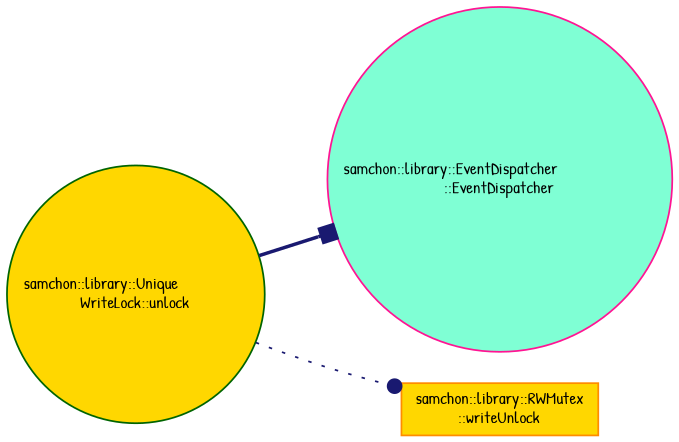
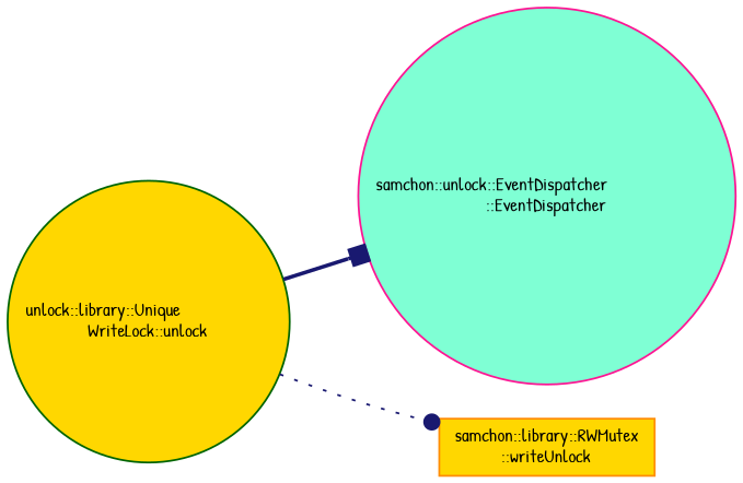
  digraph {
    fontname="Patrick Hand"
    rankdir=LR
    node [fillcolor=gold fontname="Patrick Hand" fontsize=10 shape=circle style=filled]
    edge [color=midnightblue fontname="Patrick Hand" fontsize=10 labelfontname=Helvetica labelfontsize=10]
-   n1 [color=deeppink fillcolor=aquamarine fontcolor=black height=0.2 label="samchon::library::EventDispatcher\l::EventDispatcher" width=0.4]
-   n2 [color=darkgreen height=0.2 label="samchon::library::Unique\lWriteLock::unlock" width=0.4]
+   n1 [color=deeppink fillcolor=aquamarine fontcolor=black height=0.2 label="samchon::unlock::EventDispatcher\l::EventDispatcher" width=0.4]
+   n2 [color=darkgreen height=0.2 label="unlock::library::Unique\lWriteLock::unlock" width=0.4]
    n3 [color=darkorange height=0.2 label="samchon::library::RWMutex\l::writeUnlock" shape=box width=0.4]
    n2 -> n1 [arrowhead=box style=bold]
    n2 -> n3 [arrowhead=dot style=dotted]
  }
